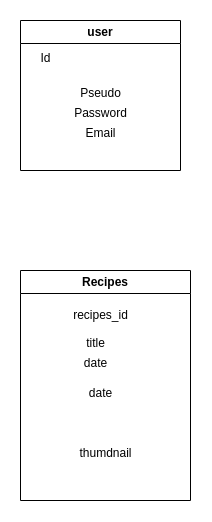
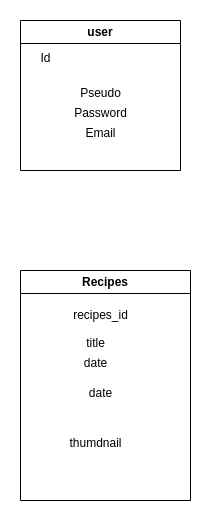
  <mxCell id="0" />
  <mxCell id="1" parent="0" />
  <mxCell id="2" value="user" style="swimlane;whiteSpace=wrap;html=1;" vertex="1" parent="1"><mxGeometry x="20" y="20" width="160" height="150" as="geometry" /></mxCell>
  <mxCell id="3" value="Pseudo" style="text;html=1;align=center;verticalAlign=middle;resizable=0;points=[];autosize=1;strokeColor=none;fillColor=none;" vertex="1" parent="2"><mxGeometry x="50" y="58" width="60" height="30" as="geometry" /></mxCell>
  <mxCell id="4" value="Id" style="text;html=1;align=center;verticalAlign=middle;resizable=0;points=[];autosize=1;strokeColor=none;fillColor=none;" vertex="1" parent="1"><mxGeometry x="30" y="43" width="30" height="30" as="geometry" /></mxCell>
  <mxCell id="5" value="Password" style="text;html=1;align=center;verticalAlign=middle;resizable=0;points=[];autosize=1;strokeColor=none;fillColor=none;" vertex="1" parent="1"><mxGeometry x="60" y="98" width="80" height="30" as="geometry" /></mxCell>
  <mxCell id="6" value="Email" style="text;html=1;align=center;verticalAlign=middle;resizable=0;points=[];autosize=1;strokeColor=none;fillColor=none;" vertex="1" parent="1"><mxGeometry x="75" y="118" width="50" height="30" as="geometry" /></mxCell>
  <mxCell id="7" value="Recipes" style="swimlane;whiteSpace=wrap;html=1;" vertex="1" parent="1"><mxGeometry x="20" y="270" width="170" height="230" as="geometry" /></mxCell>
  <mxCell id="8" value="recipes_id" style="text;html=1;align=center;verticalAlign=middle;resizable=0;points=[];autosize=1;strokeColor=none;fillColor=none;" vertex="1" parent="7"><mxGeometry x="40" y="30" width="80" height="30" as="geometry" /></mxCell>
  <mxCell id="9" value="title" style="text;html=1;align=center;verticalAlign=middle;resizable=0;points=[];autosize=1;strokeColor=none;fillColor=none;" vertex="1" parent="7"><mxGeometry x="55" y="58" width="40" height="30" as="geometry" /></mxCell>
- <mxCell id="10" value="thumdnail" style="text;html=1;align=center;verticalAlign=middle;resizable=0;points=[];autosize=1;strokeColor=none;fillColor=none;" vertex="1" parent="7"><mxGeometry x="45" y="168" width="80" height="30" as="geometry" /></mxCell>
+ <mxCell id="10" value="thumdnail" style="text;html=1;align=center;verticalAlign=middle;resizable=0;points=[];autosize=1;strokeColor=none;fillColor=none;" vertex="1" parent="7"><mxGeometry x="35" y="158" width="80" height="30" as="geometry" /></mxCell>
  <mxCell id="11" value="date" style="text;html=1;align=center;verticalAlign=middle;resizable=0;points=[];autosize=1;strokeColor=none;fillColor=none;" vertex="1" parent="1"><mxGeometry x="70" y="348" width="50" height="30" as="geometry" /></mxCell>
  <mxCell id="12" value="date" style="text;html=1;align=center;verticalAlign=middle;resizable=0;points=[];autosize=1;strokeColor=none;fillColor=none;" vertex="1" parent="1"><mxGeometry x="75" y="378" width="50" height="30" as="geometry" /></mxCell>
